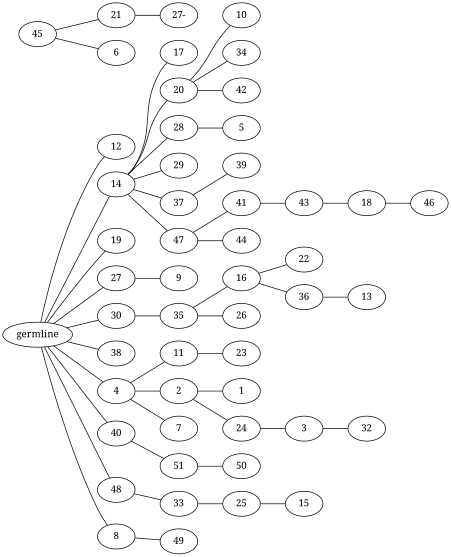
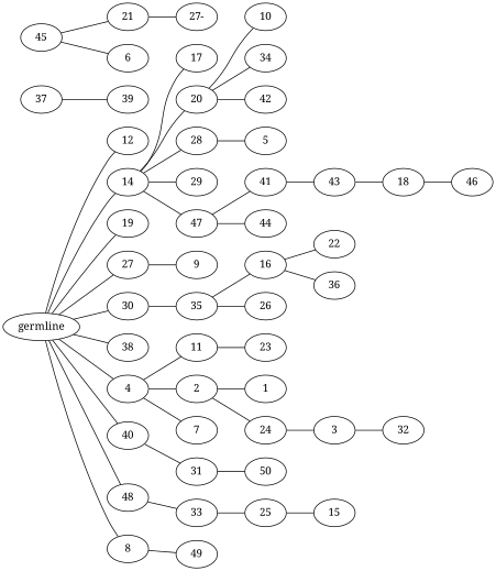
  graph {
    fontname="Noto Serif"
    rankdir=LR
    node [fontname="Noto Serif"]
    edge [fontname="Noto Serif"]
    n1 [label=germline]
    n2 [label=12]
    n3 [label=14]
    n4 [label=19]
    n5 [label=27]
    n6 [label=30]
    n7 [label=38]
    n8 [label=4]
    n9 [label=40]
    n10 [label=48]
    n11 [label=8]
    n12 [label=17]
    n13 [label=20]
    n14 [label=28]
    n15 [label=29]
    n16 [label=37]
    n17 [label=47]
    n18 [label=9]
    n19 [label=35]
    n20 [label=11]
    n21 [label=2]
    n22 [label=7]
-   n23 [label=51]
+   n23 [label=31]
    n24 [label=33]
    n25 [label=49]
    n26 [label=10]
    n27 [label=34]
    n28 [label=42]
    n29 [label=5]
    n30 [label=39]
    n31 [label=41]
    n32 [label=44]
    n33 [label=43]
    n34 [label=18]
    n35 [label=46]
    n36 [label=22]
    n37 [label=45]
    n38 [label=21]
    n39 [label=6]
    n40 [label="27-"]
    n41 [label=16]
    n42 [label=26]
    n43 [label=36]
-   n44 [label=13]
    n45 [label=23]
    n46 [label=1]
    n47 [label=24]
    n48 [label=3]
    n49 [label=32]
    n50 [label=50]
    n51 [label=25]
    n52 [label=15]
    n1 -- n2
    n1 -- n3
    n1 -- n4
    n1 -- n5
    n1 -- n6
    n1 -- n7
    n1 -- n8
    n1 -- n9
    n1 -- n10
    n1 -- n11
    n3 -- n12
    n3 -- n13
    n3 -- n14
    n3 -- n15
-   n3 -- n16
    n3 -- n17
    n5 -- n18
    n6 -- n19
    n8 -- n20
    n8 -- n21
    n8 -- n22
    n9 -- n23
    n10 -- n24
    n11 -- n25
    n13 -- n26
    n13 -- n27
    n13 -- n28
    n14 -- n29
    n16 -- n30
    n17 -- n31
    n17 -- n32
    n19 -- n41
    n19 -- n42
    n20 -- n45
    n21 -- n46
    n21 -- n47
    n23 -- n50
    n24 -- n51
    n31 -- n33
    n33 -- n34
    n34 -- n35
    n37 -- n38
    n37 -- n39
    n38 -- n40
    n41 -- n36
    n41 -- n43
-   n43 -- n44
    n47 -- n48
    n48 -- n49
    n51 -- n52
  }
